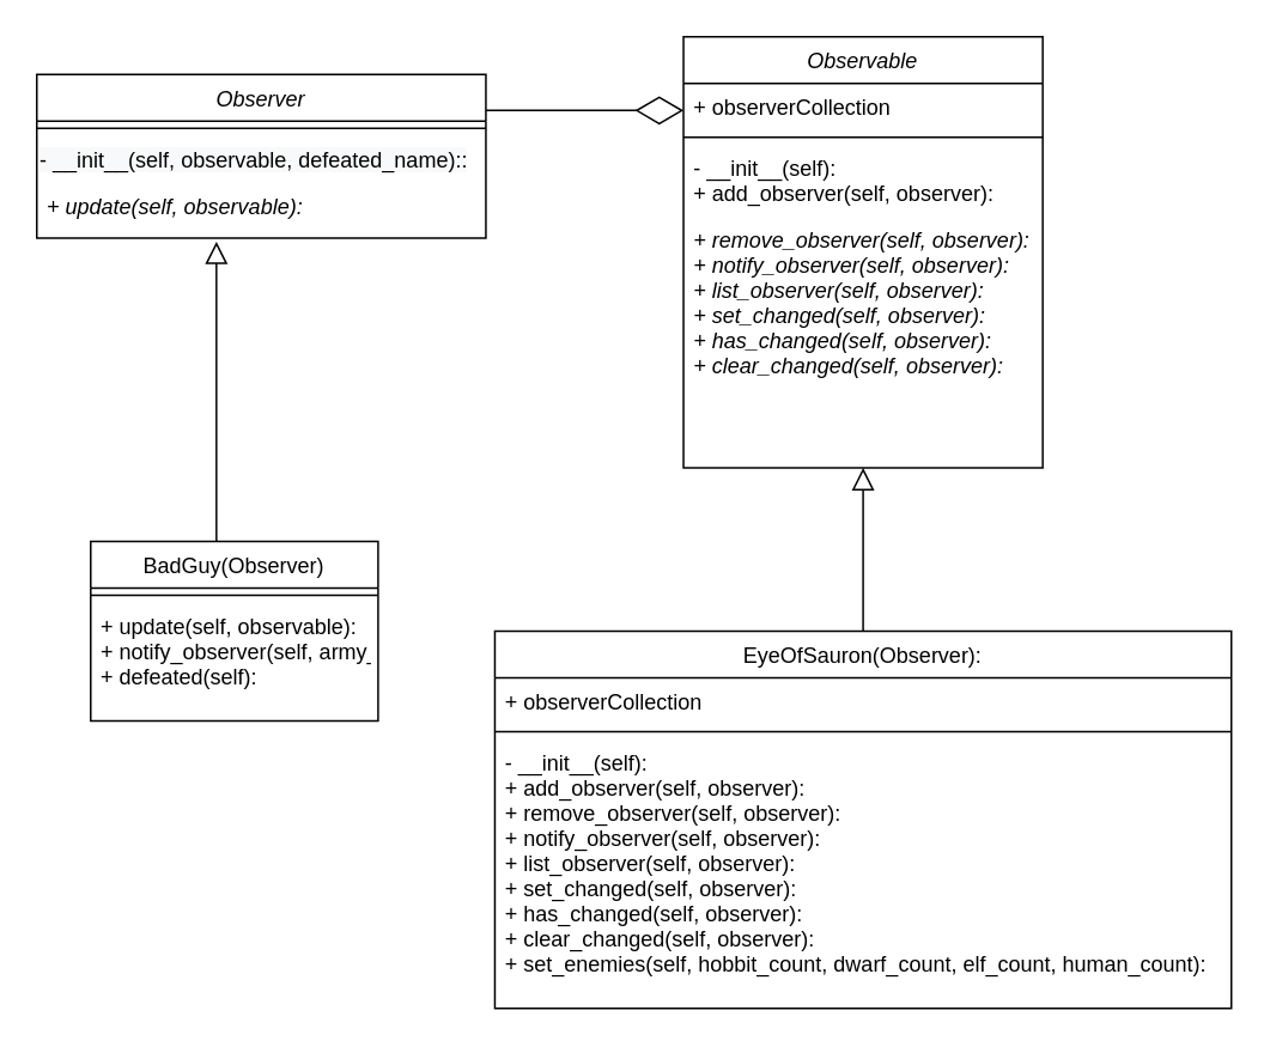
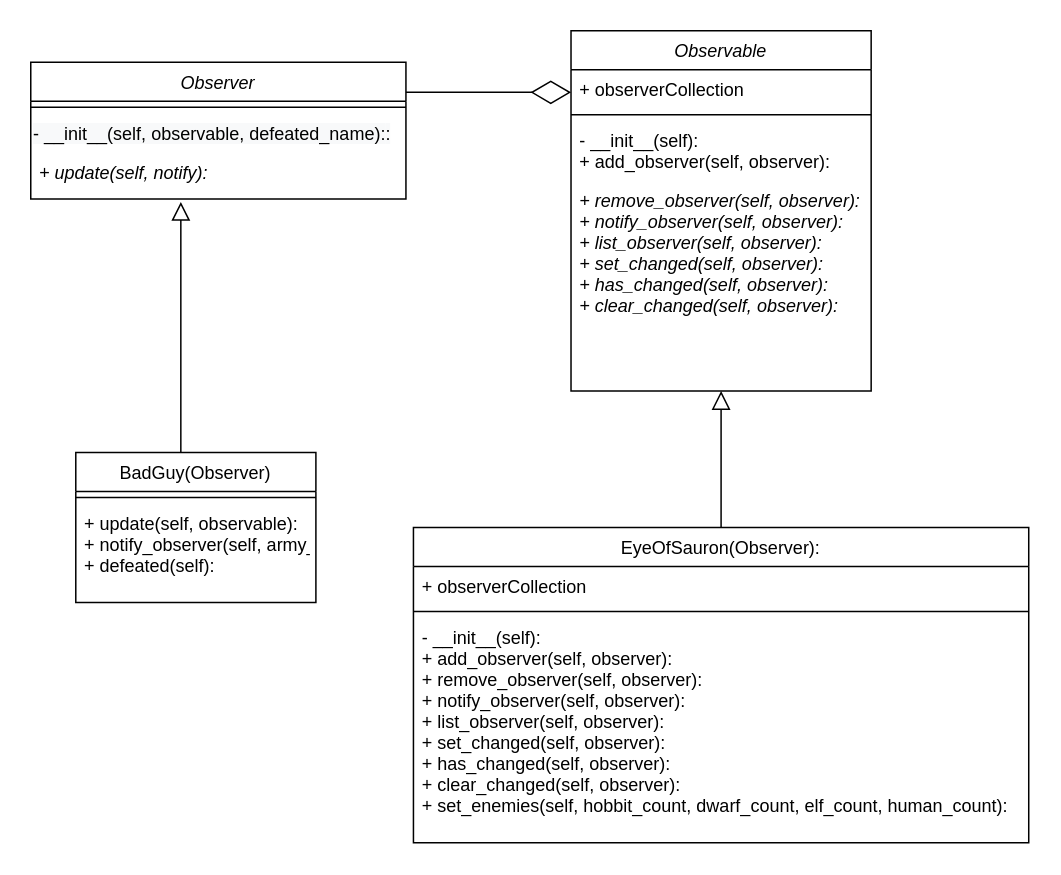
  <mxCell id="0" />
  <mxCell id="1" parent="0" />
  <mxCell id="2" value="Observer" style="swimlane;fontStyle=2;align=center;verticalAlign=top;childLayout=stackLayout;horizontal=1;startSize=26;horizontalStack=0;resizeParent=1;resizeLast=0;collapsible=1;marginBottom=0;rounded=0;shadow=0;strokeWidth=1;" vertex="1" parent="1"><mxGeometry x="20" y="41" width="250" height="91" as="geometry"><mxRectangle x="230" y="140" width="160" height="26" as="alternateBounds" /></mxGeometry></mxCell>
  <mxCell id="3" value="" style="line;html=1;strokeWidth=1;align=left;verticalAlign=middle;spacingTop=-1;spacingLeft=3;spacingRight=3;rotatable=0;labelPosition=right;points=[];portConstraint=eastwest;" vertex="1" parent="2"><mxGeometry y="26" width="250" height="8" as="geometry" /></mxCell>
  <mxCell id="4" value="&lt;span style=&quot;color: rgb(0 , 0 , 0) ; font-family: &amp;#34;helvetica&amp;#34; ; font-size: 12px ; font-weight: 400 ; letter-spacing: normal ; text-align: left ; text-indent: 0px ; text-transform: none ; word-spacing: 0px ; background-color: rgb(248 , 249 , 250) ; display: inline ; float: none&quot;&gt;- __init__(self, observable, defeated_name):&lt;/span&gt;&lt;span style=&quot;color: rgb(0 , 0 , 0) ; font-family: &amp;#34;helvetica&amp;#34; ; font-size: 12px ; font-weight: 400 ; letter-spacing: normal ; text-align: left ; text-indent: 0px ; text-transform: none ; word-spacing: 0px ; background-color: rgb(248 , 249 , 250) ; display: inline ; float: none&quot;&gt;:&lt;/span&gt;" style="text;whiteSpace=wrap;html=1;" vertex="1" parent="2"><mxGeometry y="34" width="250" height="26" as="geometry" /></mxCell>
- <mxCell id="5" value="+ update(self, observable):" style="text;align=left;verticalAlign=top;spacingLeft=4;spacingRight=4;overflow=hidden;rotatable=0;points=[[0,0.5],[1,0.5]];portConstraint=eastwest;fontStyle=2" vertex="1" parent="2"><mxGeometry y="60" width="250" height="30" as="geometry" /></mxCell>
+ <mxCell id="5" value="+ update(self, notify):" style="text;align=left;verticalAlign=top;spacingLeft=4;spacingRight=4;overflow=hidden;rotatable=0;points=[[0,0.5],[1,0.5]];portConstraint=eastwest;fontStyle=2" vertex="1" parent="2"><mxGeometry y="60" width="250" height="30" as="geometry" /></mxCell>
  <mxCell id="6" value="BadGuy(Observer)" style="swimlane;fontStyle=0;align=center;verticalAlign=top;childLayout=stackLayout;horizontal=1;startSize=26;horizontalStack=0;resizeParent=1;resizeLast=0;collapsible=1;marginBottom=0;rounded=0;shadow=0;strokeWidth=1;" vertex="1" parent="1"><mxGeometry x="50" y="301" width="160" height="100" as="geometry"><mxRectangle x="130" y="380" width="160" height="26" as="alternateBounds" /></mxGeometry></mxCell>
  <mxCell id="7" value="" style="line;html=1;strokeWidth=1;align=left;verticalAlign=middle;spacingTop=-1;spacingLeft=3;spacingRight=3;rotatable=0;labelPosition=right;points=[];portConstraint=eastwest;" vertex="1" parent="6"><mxGeometry y="26" width="160" height="8" as="geometry" /></mxCell>
  <mxCell id="8" value="+ update(self, observable):&#10;+ notify_observer(self, army_list):&#10;+ defeated(self):" style="text;align=left;verticalAlign=top;spacingLeft=4;spacingRight=4;overflow=hidden;rotatable=0;points=[[0,0.5],[1,0.5]];portConstraint=eastwest;" vertex="1" parent="6"><mxGeometry y="34" width="160" height="66" as="geometry" /></mxCell>
  <mxCell id="9" value="EyeOfSauron(Observer):" style="swimlane;fontStyle=0;align=center;verticalAlign=top;childLayout=stackLayout;horizontal=1;startSize=26;horizontalStack=0;resizeParent=1;resizeLast=0;collapsible=1;marginBottom=0;rounded=0;shadow=0;strokeWidth=1;" vertex="1" parent="1"><mxGeometry x="275" y="351" width="410" height="210" as="geometry"><mxRectangle x="340" y="380" width="170" height="26" as="alternateBounds" /></mxGeometry></mxCell>
  <mxCell id="10" value="+ observerCollection" style="text;align=left;verticalAlign=top;spacingLeft=4;spacingRight=4;overflow=hidden;rotatable=0;points=[[0,0.5],[1,0.5]];portConstraint=eastwest;" vertex="1" parent="9"><mxGeometry y="26" width="410" height="26" as="geometry" /></mxCell>
  <mxCell id="11" value="" style="line;html=1;strokeWidth=1;align=left;verticalAlign=middle;spacingTop=-1;spacingLeft=3;spacingRight=3;rotatable=0;labelPosition=right;points=[];portConstraint=eastwest;" vertex="1" parent="9"><mxGeometry y="52" width="410" height="8" as="geometry" /></mxCell>
  <mxCell id="12" value="- __init__(self):&#10;+ add_observer(self, observer):&#10;+ remove_observer(self, observer):&#10;+ notify_observer(self, observer):&#10;+ list_observer(self, observer):&#10;+ set_changed(self, observer):&#10;+ has_changed(self, observer):&#10;+ clear_changed(self, observer):&#10;+ set_enemies(self, hobbit_count, dwarf_count, elf_count, human_count):" style="text;align=left;verticalAlign=top;spacingLeft=4;spacingRight=4;overflow=hidden;rotatable=0;points=[[0,0.5],[1,0.5]];portConstraint=eastwest;" vertex="1" parent="9"><mxGeometry y="60" width="410" height="150" as="geometry" /></mxCell>
  <mxCell id="13" value="Observable" style="swimlane;fontStyle=2;align=center;verticalAlign=top;childLayout=stackLayout;horizontal=1;startSize=26;horizontalStack=0;resizeParent=1;resizeLast=0;collapsible=1;marginBottom=0;rounded=0;shadow=0;strokeWidth=1;" vertex="1" parent="1"><mxGeometry x="380" y="20" width="200" height="240" as="geometry"><mxRectangle x="550" y="140" width="160" height="26" as="alternateBounds" /></mxGeometry></mxCell>
  <mxCell id="14" value="+ observerCollection" style="text;align=left;verticalAlign=top;spacingLeft=4;spacingRight=4;overflow=hidden;rotatable=0;points=[[0,0.5],[1,0.5]];portConstraint=eastwest;" vertex="1" parent="13"><mxGeometry y="26" width="200" height="26" as="geometry" /></mxCell>
  <mxCell id="15" value="" style="line;html=1;strokeWidth=1;align=left;verticalAlign=middle;spacingTop=-1;spacingLeft=3;spacingRight=3;rotatable=0;labelPosition=right;points=[];portConstraint=eastwest;" vertex="1" parent="13"><mxGeometry y="52" width="200" height="8" as="geometry" /></mxCell>
  <mxCell id="16" value="- __init__(self):&#10;+ add_observer(self, observer):" style="text;align=left;verticalAlign=top;spacingLeft=4;spacingRight=4;overflow=hidden;rotatable=0;points=[[0,0.5],[1,0.5]];portConstraint=eastwest;fontStyle=0" vertex="1" parent="13"><mxGeometry y="60" width="200" height="40" as="geometry" /></mxCell>
  <mxCell id="17" value="+ remove_observer(self, observer):&#10;+ notify_observer(self, observer):&#10;+ list_observer(self, observer):&#10;+ set_changed(self, observer):&#10;+ has_changed(self, observer):&#10;+ clear_changed(self, observer):" style="text;align=left;verticalAlign=top;spacingLeft=4;spacingRight=4;overflow=hidden;rotatable=0;points=[[0,0.5],[1,0.5]];portConstraint=eastwest;fontStyle=2" vertex="1" parent="13"><mxGeometry y="100" width="200" height="100" as="geometry" /></mxCell>
  <mxCell id="18" value="" style="endArrow=diamondThin;endFill=0;endSize=24;html=1;rounded=0;" edge="1" parent="1"><mxGeometry width="160" relative="1" as="geometry"><mxPoint x="270" y="61" as="sourcePoint" /><mxPoint x="380" y="61" as="targetPoint" /></mxGeometry></mxCell>
  <mxCell id="19" value="" style="endArrow=block;endSize=10;endFill=0;shadow=0;strokeWidth=1;rounded=0;edgeStyle=elbowEdgeStyle;elbow=vertical;entryX=0.4;entryY=1.1;entryDx=0;entryDy=0;entryPerimeter=0;" edge="1" parent="1" target="5"><mxGeometry width="160" relative="1" as="geometry"><mxPoint x="120" y="301" as="sourcePoint" /><mxPoint x="220" y="199" as="targetPoint" /></mxGeometry></mxCell>
  <mxCell id="20" value="" style="endArrow=block;endSize=10;endFill=0;shadow=0;strokeWidth=1;rounded=0;edgeStyle=elbowEdgeStyle;elbow=vertical;entryX=0.5;entryY=1;entryDx=0;entryDy=0;" edge="1" parent="1" target="13"><mxGeometry width="160" relative="1" as="geometry"><mxPoint x="480" y="351" as="sourcePoint" /><mxPoint x="370" y="249" as="targetPoint" /></mxGeometry></mxCell>
